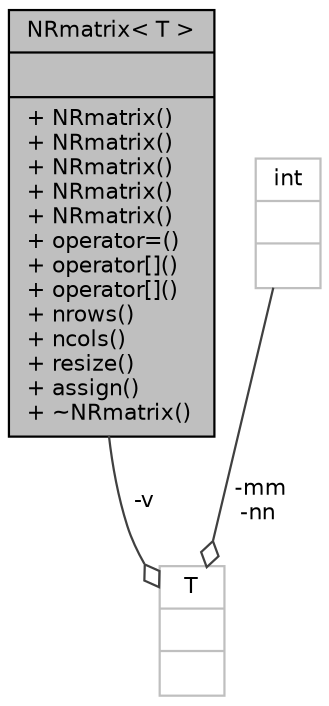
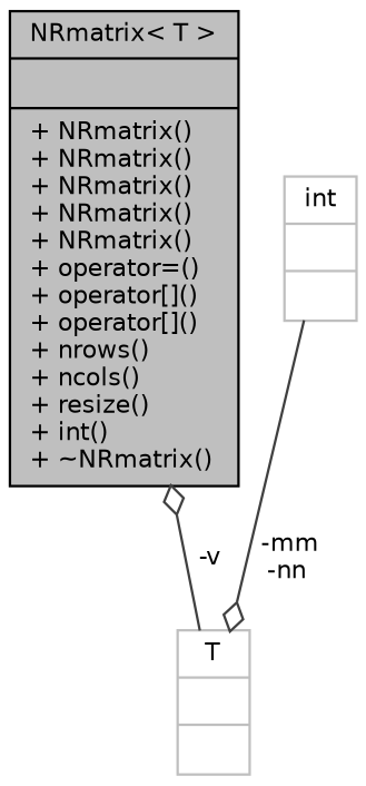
  digraph {
    node [color=grey75 fontname=Helvetica fontsize=10 shape=record]
    edge [arrowhead=odiamond color=grey25 fontname=Helvetica fontsize=10 labelfontname=Helvetica labelfontsize=10 style=solid]
-   n1 [color=black fillcolor=grey75 fontcolor=black height=0.2 label="{NRmatrix\< T \>\n||+ NRmatrix()\l+ NRmatrix()\l+ NRmatrix()\l+ NRmatrix()\l+ NRmatrix()\l+ operator=()\l+ operator[]()\l+ operator[]()\l+ nrows()\l+ ncols()\l+ resize()\l+ assign()\l+ ~NRmatrix()\l}" style=filled width=0.4]
+   n1 [color=black fillcolor=grey75 fontcolor=black height=0.2 label="{NRmatrix\< T \>\n||+ NRmatrix()\l+ NRmatrix()\l+ NRmatrix()\l+ NRmatrix()\l+ NRmatrix()\l+ operator=()\l+ operator[]()\l+ operator[]()\l+ nrows()\l+ ncols()\l+ resize()\l+ int()\l+ ~NRmatrix()\l}" style=filled width=0.4]
    n2 [height=0.2 label="{int\n||}" width=0.4]
    n3 [height=0.2 label="{T\n||}" width=0.4]
    n2 -> n3 [label=" -mm\n-nn"]
-   n1 -> n3 [label=" -v"]
+   n3 -> n1 [label=" -v"]
  }
